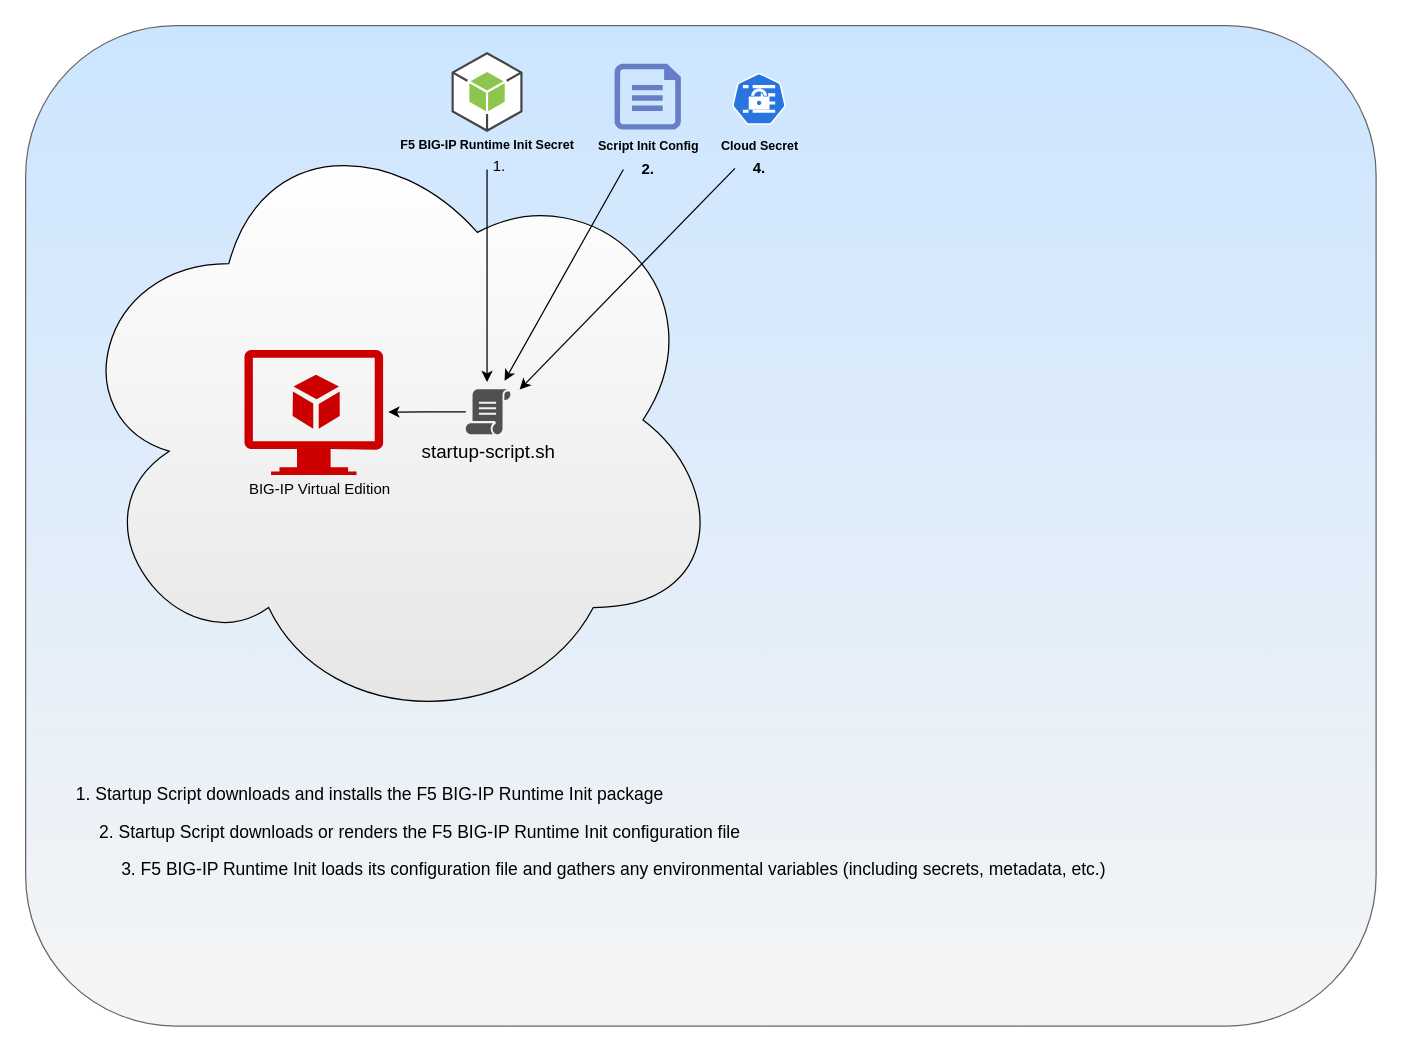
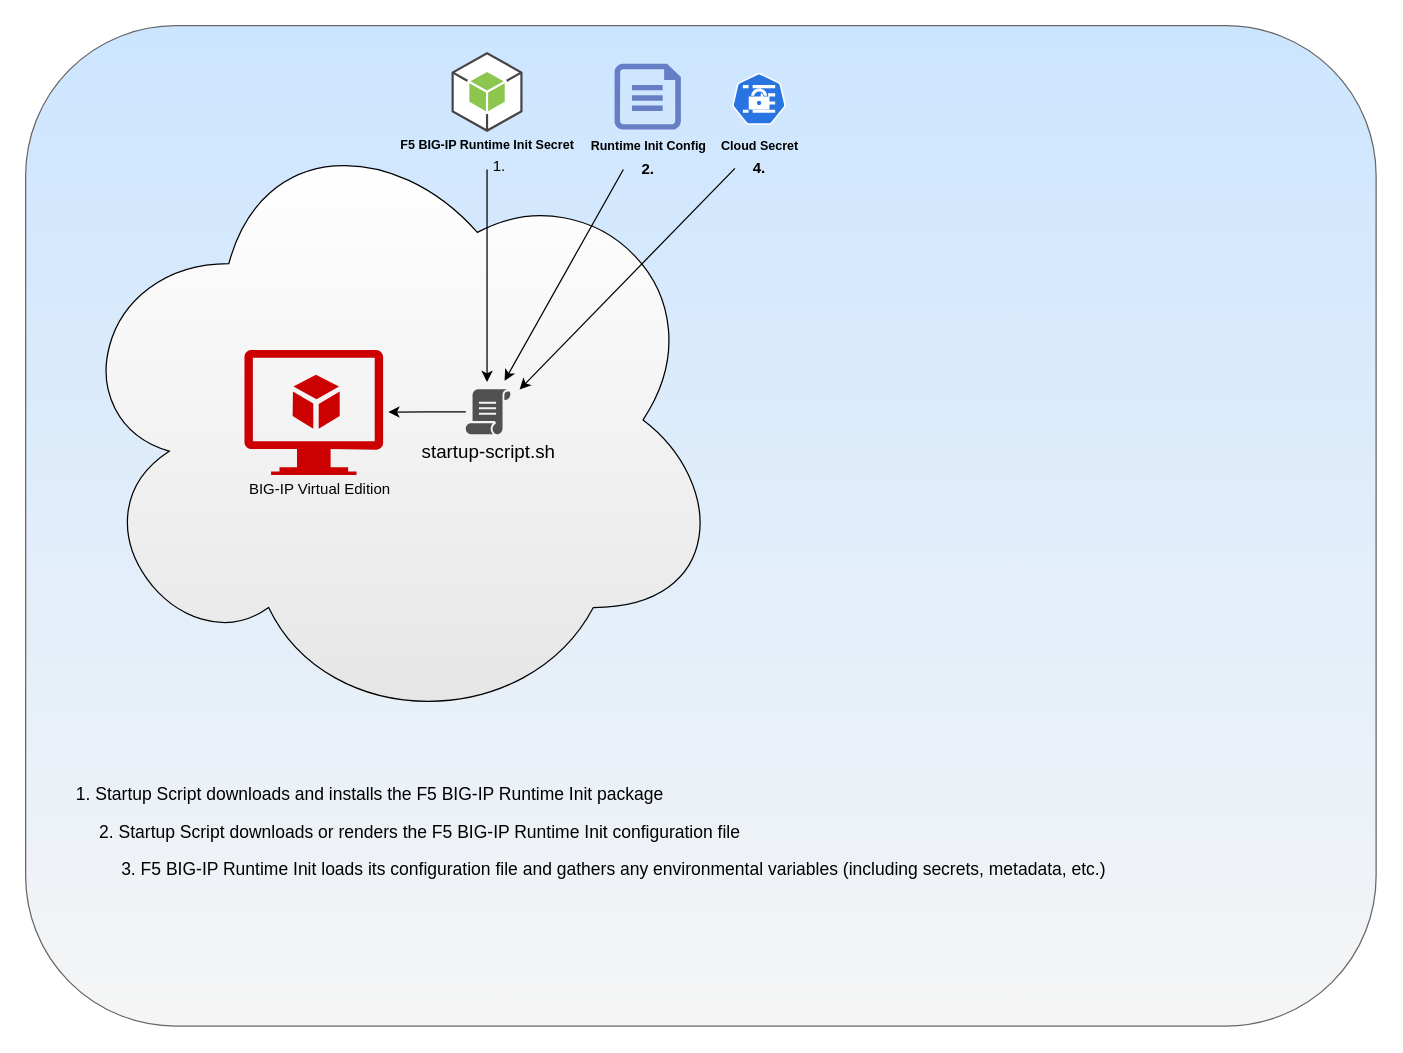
  <mxCell id="0" />
  <mxCell id="1" parent="0" />
  <mxCell id="2" value="" style="whiteSpace=wrap;html=1;rounded=1;fillColor=#f5f5f5;strokeColor=#666666;fontColor=#333333;gradientColor=#CCE5FF;gradientDirection=north;" parent="1" vertex="1"><mxGeometry x="20" y="20" width="1080" height="800" as="geometry" /></mxCell>
  <mxCell id="3" value="" style="ellipse;shape=cloud;whiteSpace=wrap;html=1;gradientColor=#E6E6E6;gradientDirection=south;" parent="1" vertex="1"><mxGeometry x="50" y="85.3" width="530" height="500" as="geometry" /></mxCell>
  <mxCell id="4" value="" style="group" parent="1" vertex="1" connectable="0"><mxGeometry x="355" y="300.8" width="95" height="69" as="geometry" /></mxCell>
  <mxCell id="5" value="" style="pointerEvents=1;shadow=0;dashed=0;html=1;strokeColor=none;fillColor=#505050;labelPosition=center;verticalLabelPosition=bottom;verticalAlign=top;outlineConnect=0;align=center;shape=mxgraph.office.concepts.script;" parent="4" vertex="1"><mxGeometry x="17" y="10" width="36" height="36" as="geometry" /></mxCell>
  <mxCell id="6" value="&lt;font style=&quot;font-size: 15px;&quot;&gt;startup-script.sh&lt;/font&gt;" style="text;html=1;resizable=0;autosize=1;align=center;verticalAlign=middle;points=[];fillColor=none;strokeColor=none;rounded=0;opacity=50;fontSize=15;" parent="4" vertex="1"><mxGeometry x="-25" y="49" width="120" height="20" as="geometry" /></mxCell>
  <mxCell id="7" value="" style="group" parent="1" vertex="1" connectable="0"><mxGeometry x="573" y="57.1" width="68.5" height="87.9" as="geometry" /></mxCell>
  <mxCell id="8" value="" style="group" parent="7" vertex="1" connectable="0"><mxGeometry width="68.5" height="87.9" as="geometry" /></mxCell>
  <mxCell id="9" value="" style="html=1;dashed=0;whitespace=wrap;fillColor=#2875E2;strokeColor=#ffffff;points=[[0.005,0.63,0],[0.1,0.2,0],[0.9,0.2,0],[0.5,0,0],[0.995,0.63,0],[0.72,0.99,0],[0.5,1,0],[0.28,0.99,0]];shape=mxgraph.kubernetes.icon;prIcon=secret" parent="8" vertex="1"><mxGeometry x="12" y="-2" width="43" height="46.921" as="geometry" /></mxCell>
  <mxCell id="10" value="&lt;font style=&quot;font-size: 10px&quot;&gt;&lt;b&gt;Cloud Secret&lt;/b&gt;&lt;/font&gt;" style="text;html=1;align=center;verticalAlign=middle;resizable=0;points=[];autosize=1;" parent="8" vertex="1"><mxGeometry x="-6.5" y="49.224" width="80" height="20" as="geometry" /></mxCell>
  <mxCell id="11" value="&lt;b&gt;4.&lt;/b&gt;" style="text;html=1;strokeColor=none;fillColor=none;align=center;verticalAlign=middle;whiteSpace=wrap;rounded=0;" parent="8" vertex="1"><mxGeometry x="14.25" y="66.713" width="40" height="20.49" as="geometry" /></mxCell>
  <mxCell id="12" value="" style="group" parent="1" vertex="1" connectable="0"><mxGeometry x="195" y="279.44" width="139.998" height="121.63" as="geometry" /></mxCell>
  <mxCell id="13" value="" style="aspect=fixed;pointerEvents=1;shadow=0;dashed=0;html=1;strokeColor=none;labelPosition=center;verticalLabelPosition=bottom;verticalAlign=top;align=center;fillColor=#CC0000;shape=mxgraph.azure.virtual_machine_feature" parent="12" vertex="1"><mxGeometry width="110.884" height="99.792" as="geometry" /></mxCell>
  <mxCell id="14" value="BIG-IP Virtual Edition" style="text;html=1;align=center;verticalAlign=middle;resizable=0;points=[];autosize=1;" parent="12" vertex="1"><mxGeometry x="-5.002" y="101.627" width="130" height="20" as="geometry" /></mxCell>
  <mxCell id="15" value="&lt;font style=&quot;font-size: 14px&quot;&gt;1. Startup Script downloads and installs the F5 BIG-IP Runtime Init package&lt;/font&gt;" style="text;html=1;resizable=0;autosize=1;align=center;verticalAlign=middle;points=[];fillColor=none;strokeColor=none;rounded=0;" parent="1" vertex="1"><mxGeometry x="50" y="625" width="490" height="20" as="geometry" /></mxCell>
  <mxCell id="16" value="&lt;font style=&quot;font-size: 14px&quot;&gt;3. F5 BIG-IP Runtime Init loads its configuration file and gathers any environmental variables (including secrets, metadata, etc.)&lt;/font&gt;" style="text;html=1;resizable=0;autosize=1;align=center;verticalAlign=middle;points=[];fillColor=none;strokeColor=none;rounded=0;" parent="1" vertex="1"><mxGeometry x="90" y="685" width="800" height="20" as="geometry" /></mxCell>
  <mxCell id="17" value="" style="edgeStyle=orthogonalEdgeStyle;rounded=0;orthogonalLoop=1;jettySize=auto;html=1;" parent="1" source="5" edge="1"><mxGeometry relative="1" as="geometry"><mxPoint x="310" y="329" as="targetPoint" /></mxGeometry></mxCell>
  <mxCell id="18" value="" style="group" parent="1" vertex="1" connectable="0"><mxGeometry x="458" y="50.5" width="115" height="105" as="geometry" /></mxCell>
  <mxCell id="19" value="" style="group" parent="18" vertex="1" connectable="0"><mxGeometry width="115" height="105.0" as="geometry" /></mxCell>
  <mxCell id="20" value="" style="pointerEvents=1;shadow=0;dashed=0;html=1;strokeColor=none;labelPosition=center;verticalLabelPosition=bottom;verticalAlign=top;align=center;fillColor=#00188D;shape=mxgraph.azure.file;rounded=1;opacity=50;" parent="19" vertex="1"><mxGeometry x="33" width="53" height="52.55" as="geometry" /></mxCell>
  <mxCell id="21" value="&lt;b&gt;2.&lt;/b&gt;" style="text;html=1;strokeColor=none;fillColor=none;align=center;verticalAlign=middle;whiteSpace=wrap;rounded=0;" parent="19" vertex="1"><mxGeometry x="40" y="73.266" width="40" height="22.362" as="geometry" /></mxCell>
- <mxCell id="22" value="&lt;font style=&quot;font-size: 10px&quot;&gt;&lt;b&gt;Script Init Config&lt;/b&gt;&lt;/font&gt;" style="text;html=1;align=center;verticalAlign=middle;resizable=0;points=[];autosize=1;spacing=0;" parent="19" vertex="1"><mxGeometry x="4.5" y="55.905" width="110" height="20" as="geometry" /></mxCell>
+ <mxCell id="22" value="&lt;font style=&quot;font-size: 10px&quot;&gt;&lt;b&gt;Runtime Init Config&lt;/b&gt;&lt;/font&gt;" style="text;html=1;align=center;verticalAlign=middle;resizable=0;points=[];autosize=1;spacing=0;" parent="19" vertex="1"><mxGeometry x="4.5" y="55.905" width="110" height="20" as="geometry" /></mxCell>
  <mxCell id="23" value="" style="group" parent="1" vertex="1" connectable="0"><mxGeometry x="329" y="55" width="140" height="90" as="geometry" /></mxCell>
  <mxCell id="24" value="&lt;font style=&quot;font-size: 10px&quot;&gt;&lt;b&gt;F5 BIG-IP Runtime Init Secret&lt;/b&gt;&lt;/font&gt;" style="text;html=1;resizable=0;autosize=1;align=center;verticalAlign=middle;points=[];fillColor=none;strokeColor=none;rounded=0;opacity=50;spacing=0;" parent="23" vertex="1"><mxGeometry x="-20" y="50" width="160" height="20" as="geometry" /></mxCell>
  <mxCell id="25" value="" style="outlineConnect=0;dashed=0;verticalLabelPosition=bottom;verticalAlign=top;align=center;html=1;shape=mxgraph.aws3.android;fillColor=#8CC64F;gradientColor=none;" parent="23" vertex="1"><mxGeometry x="31.62" y="-14" width="56.75" height="64" as="geometry" /></mxCell>
  <mxCell id="26" value="1." style="text;html=1;strokeColor=none;fillColor=none;align=center;verticalAlign=middle;whiteSpace=wrap;rounded=0;" parent="23" vertex="1"><mxGeometry x="50" y="68" width="40" height="20" as="geometry" /></mxCell>
  <mxCell id="27" value="" style="endArrow=classic;html=1;" parent="1" edge="1"><mxGeometry width="50" height="50" relative="1" as="geometry"><mxPoint x="389" y="135" as="sourcePoint" /><mxPoint x="389" y="305" as="targetPoint" /></mxGeometry></mxCell>
  <mxCell id="28" value="" style="endArrow=classic;html=1;exitX=0;exitY=0.5;exitDx=0;exitDy=0;" parent="1" source="21" edge="1"><mxGeometry width="50" height="50" relative="1" as="geometry"><mxPoint x="498" y="144" as="sourcePoint" /><mxPoint x="403" y="304" as="targetPoint" /></mxGeometry></mxCell>
  <mxCell id="29" value="" style="endArrow=classic;html=1;exitX=0;exitY=0.5;exitDx=0;exitDy=0;" parent="1" source="11" edge="1"><mxGeometry width="50" height="50" relative="1" as="geometry"><mxPoint x="580" y="134" as="sourcePoint" /><mxPoint x="415" y="311" as="targetPoint" /></mxGeometry></mxCell>
  <mxCell id="30" value="&lt;font style=&quot;font-size: 14px&quot;&gt;2. Startup Script downloads or renders the F5 BIG-IP Runtime Init configuration file&lt;/font&gt;" style="text;html=1;resizable=0;autosize=1;align=center;verticalAlign=middle;points=[];fillColor=none;strokeColor=none;rounded=0;" parent="1" vertex="1"><mxGeometry x="70" y="655" width="530" height="20" as="geometry" /></mxCell>
